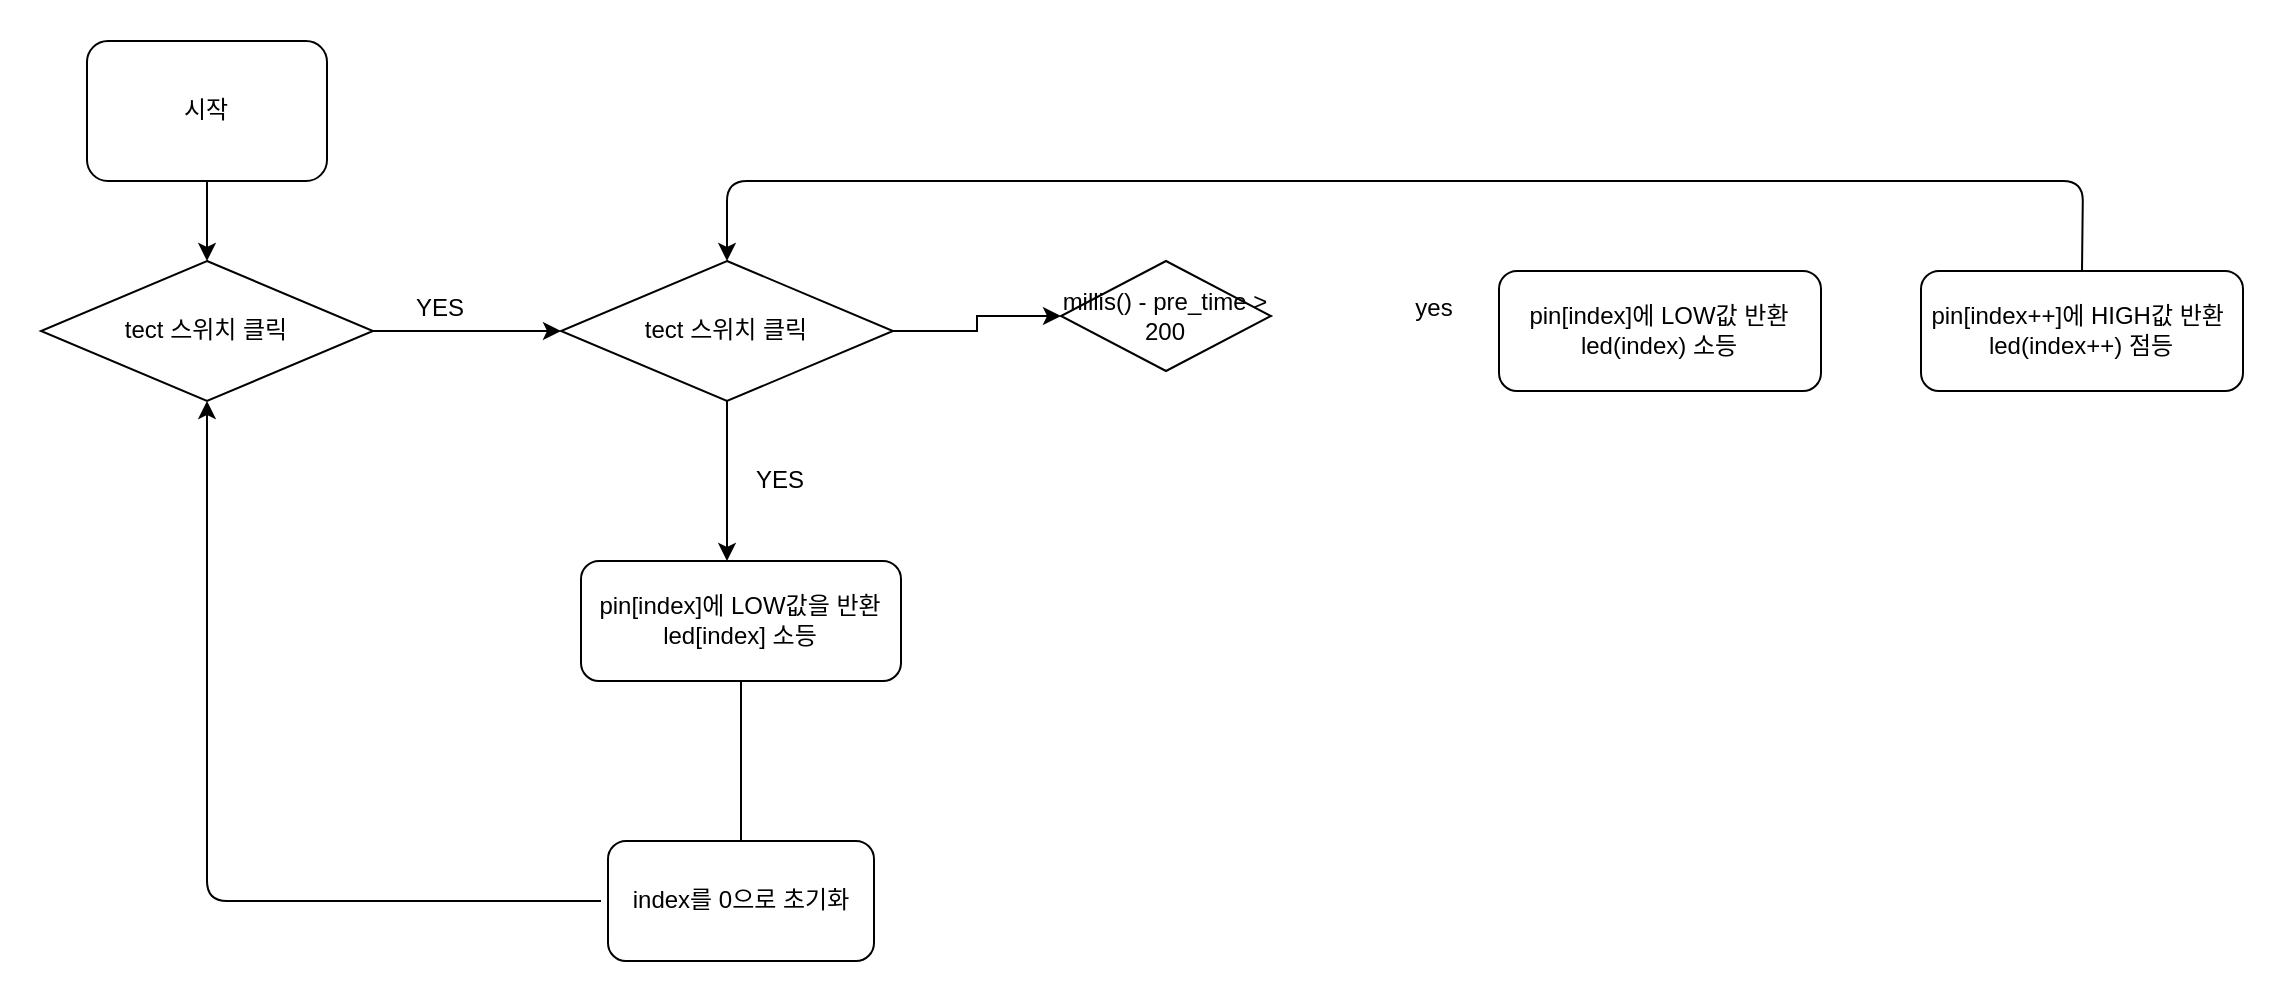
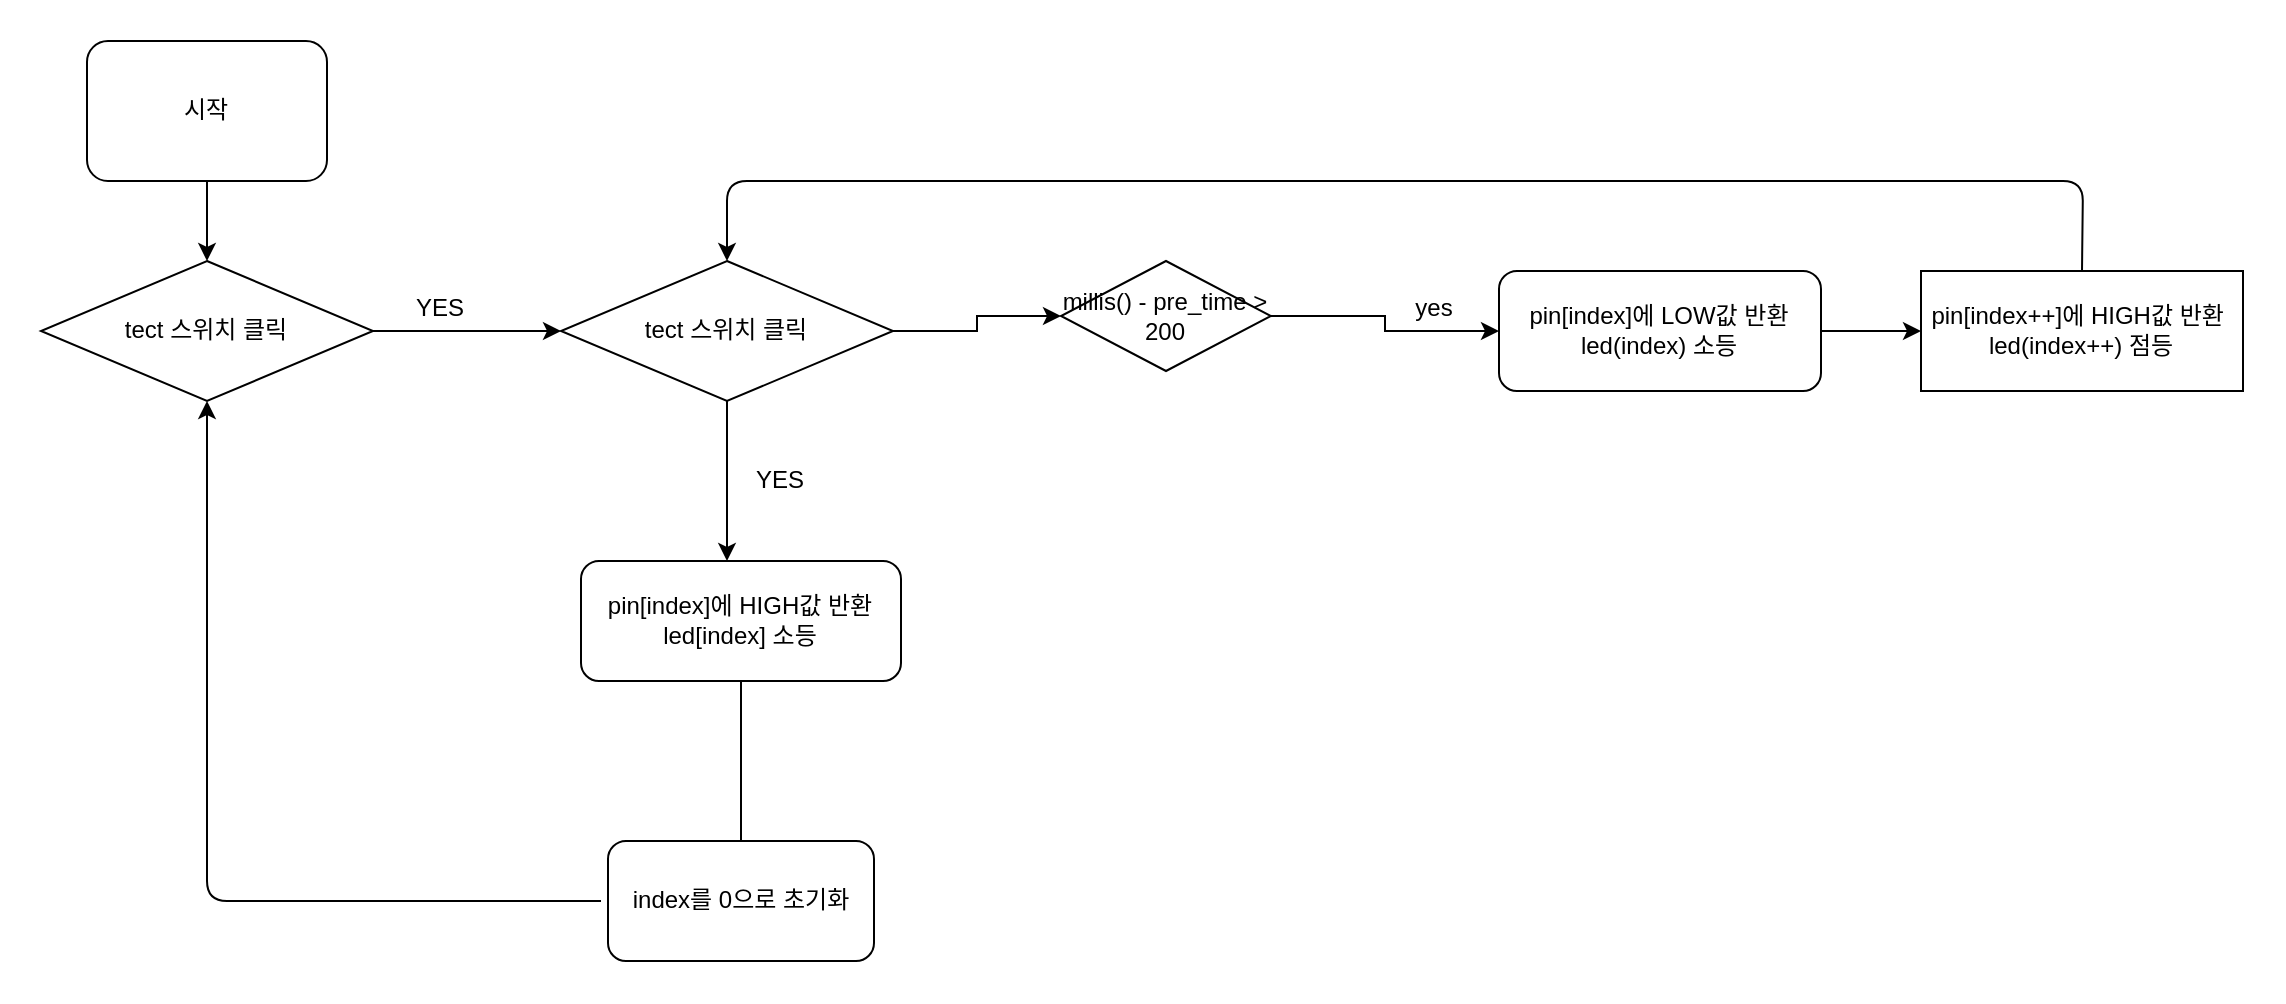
  <mxCell id="0" />
  <mxCell id="1" parent="0" />
  <mxCell id="2" value="" style="edgeStyle=orthogonalEdgeStyle;rounded=0;orthogonalLoop=1;jettySize=auto;html=1;" edge="1" parent="1" source="3" target="12"><mxGeometry relative="1" as="geometry" /></mxCell>
  <mxCell id="3" value="시작" style="rounded=1;whiteSpace=wrap;html=1;" vertex="1" parent="1"><mxGeometry x="43" y="20" width="120" height="70" as="geometry" /></mxCell>
+ <mxCell id="4" value="" style="edgeStyle=orthogonalEdgeStyle;rounded=0;orthogonalLoop=1;jettySize=auto;html=1;" edge="1" parent="1" source="5" target="7"><mxGeometry relative="1" as="geometry" /></mxCell>
  <mxCell id="5" value="millis() - pre_time &gt; 200" style="rhombus;whiteSpace=wrap;html=1;rounded=0;" vertex="1" parent="1"><mxGeometry x="530" y="130" width="105" height="55" as="geometry" /></mxCell>
+ <mxCell id="6" value="" style="edgeStyle=orthogonalEdgeStyle;rounded=0;orthogonalLoop=1;jettySize=auto;html=1;" edge="1" parent="1" source="7" target="8"><mxGeometry relative="1" as="geometry" /></mxCell>
  <mxCell id="7" value="pin[index]에 LOW값 반환&lt;br&gt;led(index) 소등" style="rounded=1;whiteSpace=wrap;html=1;" vertex="1" parent="1"><mxGeometry x="749" y="135" width="161" height="60" as="geometry" /></mxCell>
- <mxCell id="8" value="pin[index++]에 HIGH값 반환&amp;nbsp;&lt;br&gt;led(index++) 점등" style="rounded=1;whiteSpace=wrap;html=1;" vertex="1" parent="1"><mxGeometry x="960" y="135" width="161" height="60" as="geometry" /></mxCell>
+ <mxCell id="8" value="pin[index++]에 HIGH값 반환&amp;nbsp;&lt;br&gt;led(index++) 점등" style="whiteSpace=wrap;html=1;rounded=0;" vertex="1" parent="1"><mxGeometry x="960" y="135" width="161" height="60" as="geometry" /></mxCell>
  <mxCell id="9" value="" style="endArrow=classic;html=1;exitX=0.5;exitY=0;exitDx=0;exitDy=0;entryX=0.5;entryY=0;entryDx=0;entryDy=0;" edge="1" parent="1" source="8" target="16"><mxGeometry width="50" height="50" relative="1" as="geometry"><mxPoint x="589" y="340" as="sourcePoint" /><mxPoint x="639" y="290" as="targetPoint" /><Array as="points"><mxPoint x="1041" y="90" /><mxPoint x="363" y="90" /></Array></mxGeometry></mxCell>
  <mxCell id="10" value="yes" style="text;html=1;strokeColor=none;fillColor=none;align=center;verticalAlign=middle;whiteSpace=wrap;rounded=0;" vertex="1" parent="1"><mxGeometry x="697" y="144" width="40" height="20" as="geometry" /></mxCell>
  <mxCell id="11" value="" style="edgeStyle=orthogonalEdgeStyle;rounded=0;orthogonalLoop=1;jettySize=auto;html=1;" edge="1" parent="1" source="12" target="16"><mxGeometry relative="1" as="geometry" /></mxCell>
  <mxCell id="12" value="tect 스위치 클릭" style="rhombus;whiteSpace=wrap;html=1;rounded=0;" vertex="1" parent="1"><mxGeometry x="20" y="130" width="166" height="70" as="geometry" /></mxCell>
  <mxCell id="13" value="YES" style="text;html=1;strokeColor=none;fillColor=none;align=center;verticalAlign=middle;whiteSpace=wrap;rounded=0;" vertex="1" parent="1"><mxGeometry x="200" y="144" width="40" height="20" as="geometry" /></mxCell>
  <mxCell id="14" value="" style="edgeStyle=orthogonalEdgeStyle;rounded=0;orthogonalLoop=1;jettySize=auto;html=1;" edge="1" parent="1" source="16" target="5"><mxGeometry relative="1" as="geometry" /></mxCell>
  <mxCell id="15" value="" style="edgeStyle=orthogonalEdgeStyle;rounded=0;orthogonalLoop=1;jettySize=auto;html=1;" edge="1" parent="1" source="16"><mxGeometry relative="1" as="geometry"><mxPoint x="363" y="280" as="targetPoint" /></mxGeometry></mxCell>
  <mxCell id="16" value="tect 스위치 클릭" style="rhombus;whiteSpace=wrap;html=1;rounded=0;" vertex="1" parent="1"><mxGeometry x="280" y="130" width="166" height="70" as="geometry" /></mxCell>
  <mxCell id="17" value="" style="edgeStyle=orthogonalEdgeStyle;rounded=0;orthogonalLoop=1;jettySize=auto;html=1;endArrow=none;" edge="1" parent="1" source="18" target="21"><mxGeometry relative="1" as="geometry" /></mxCell>
- <mxCell id="18" value="pin[index]에 LOW값을 반환&lt;br&gt;led[index] 소등" style="rounded=1;whiteSpace=wrap;html=1;" vertex="1" parent="1"><mxGeometry x="290" y="280" width="160" height="60" as="geometry" /></mxCell>
+ <mxCell id="18" value="pin[index]에 HIGH값 반환&lt;br&gt;led[index] 소등" style="rounded=1;whiteSpace=wrap;html=1;" vertex="1" parent="1"><mxGeometry x="290" y="280" width="160" height="60" as="geometry" /></mxCell>
  <mxCell id="19" value="YES" style="text;html=1;strokeColor=none;fillColor=none;align=center;verticalAlign=middle;whiteSpace=wrap;rounded=0;" vertex="1" parent="1"><mxGeometry x="370" y="230" width="40" height="20" as="geometry" /></mxCell>
  <mxCell id="20" value="" style="endArrow=classic;html=1;entryX=0.5;entryY=1;entryDx=0;entryDy=0;" edge="1" parent="1" target="12"><mxGeometry width="50" height="50" relative="1" as="geometry"><mxPoint x="300" y="450" as="sourcePoint" /><mxPoint x="290" y="290" as="targetPoint" /><Array as="points"><mxPoint x="103" y="450" /></Array></mxGeometry></mxCell>
  <mxCell id="21" value="index를 0으로 초기화" style="rounded=1;whiteSpace=wrap;html=1;" vertex="1" parent="1"><mxGeometry x="303.5" y="420" width="133" height="60" as="geometry" /></mxCell>
